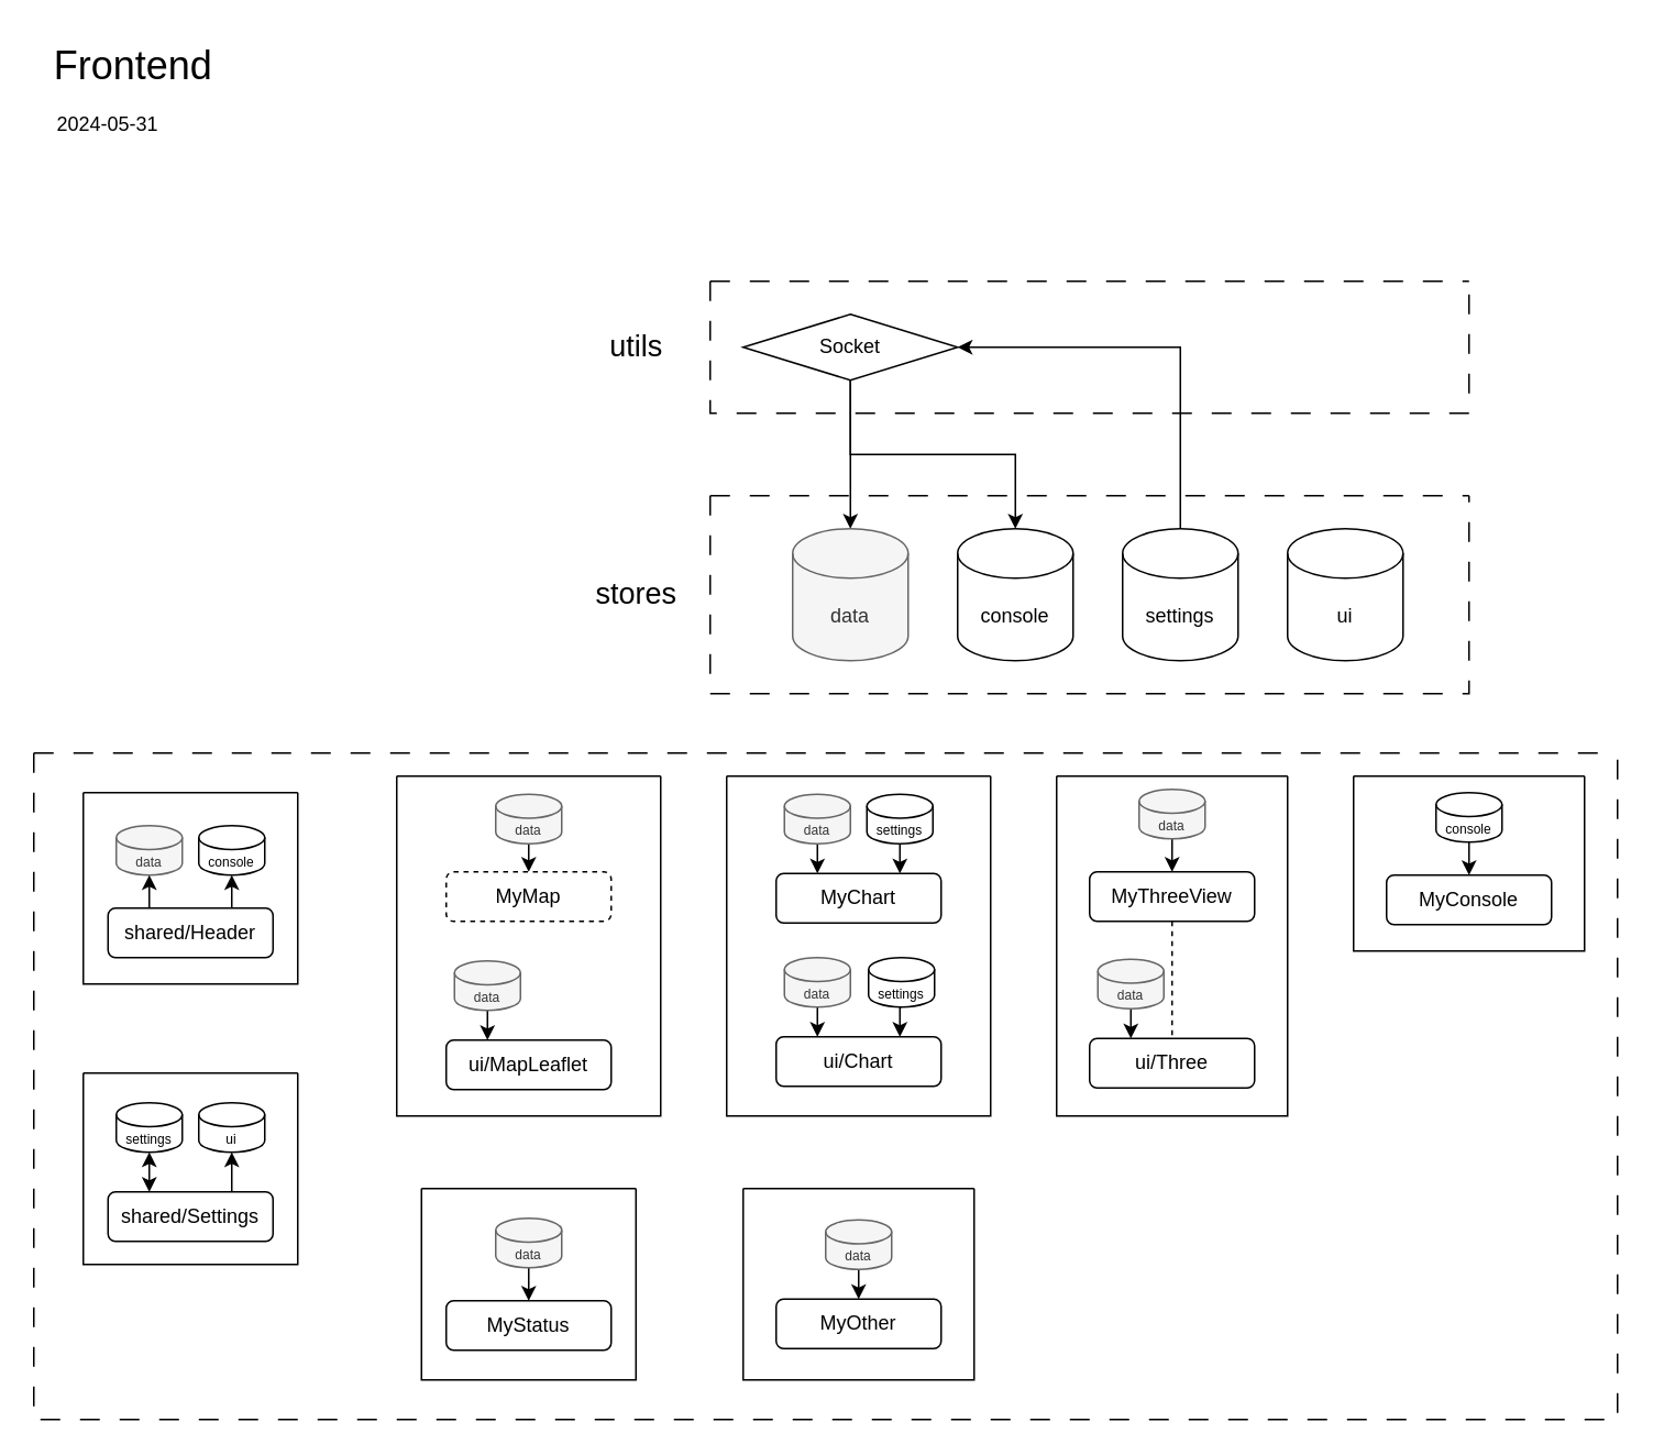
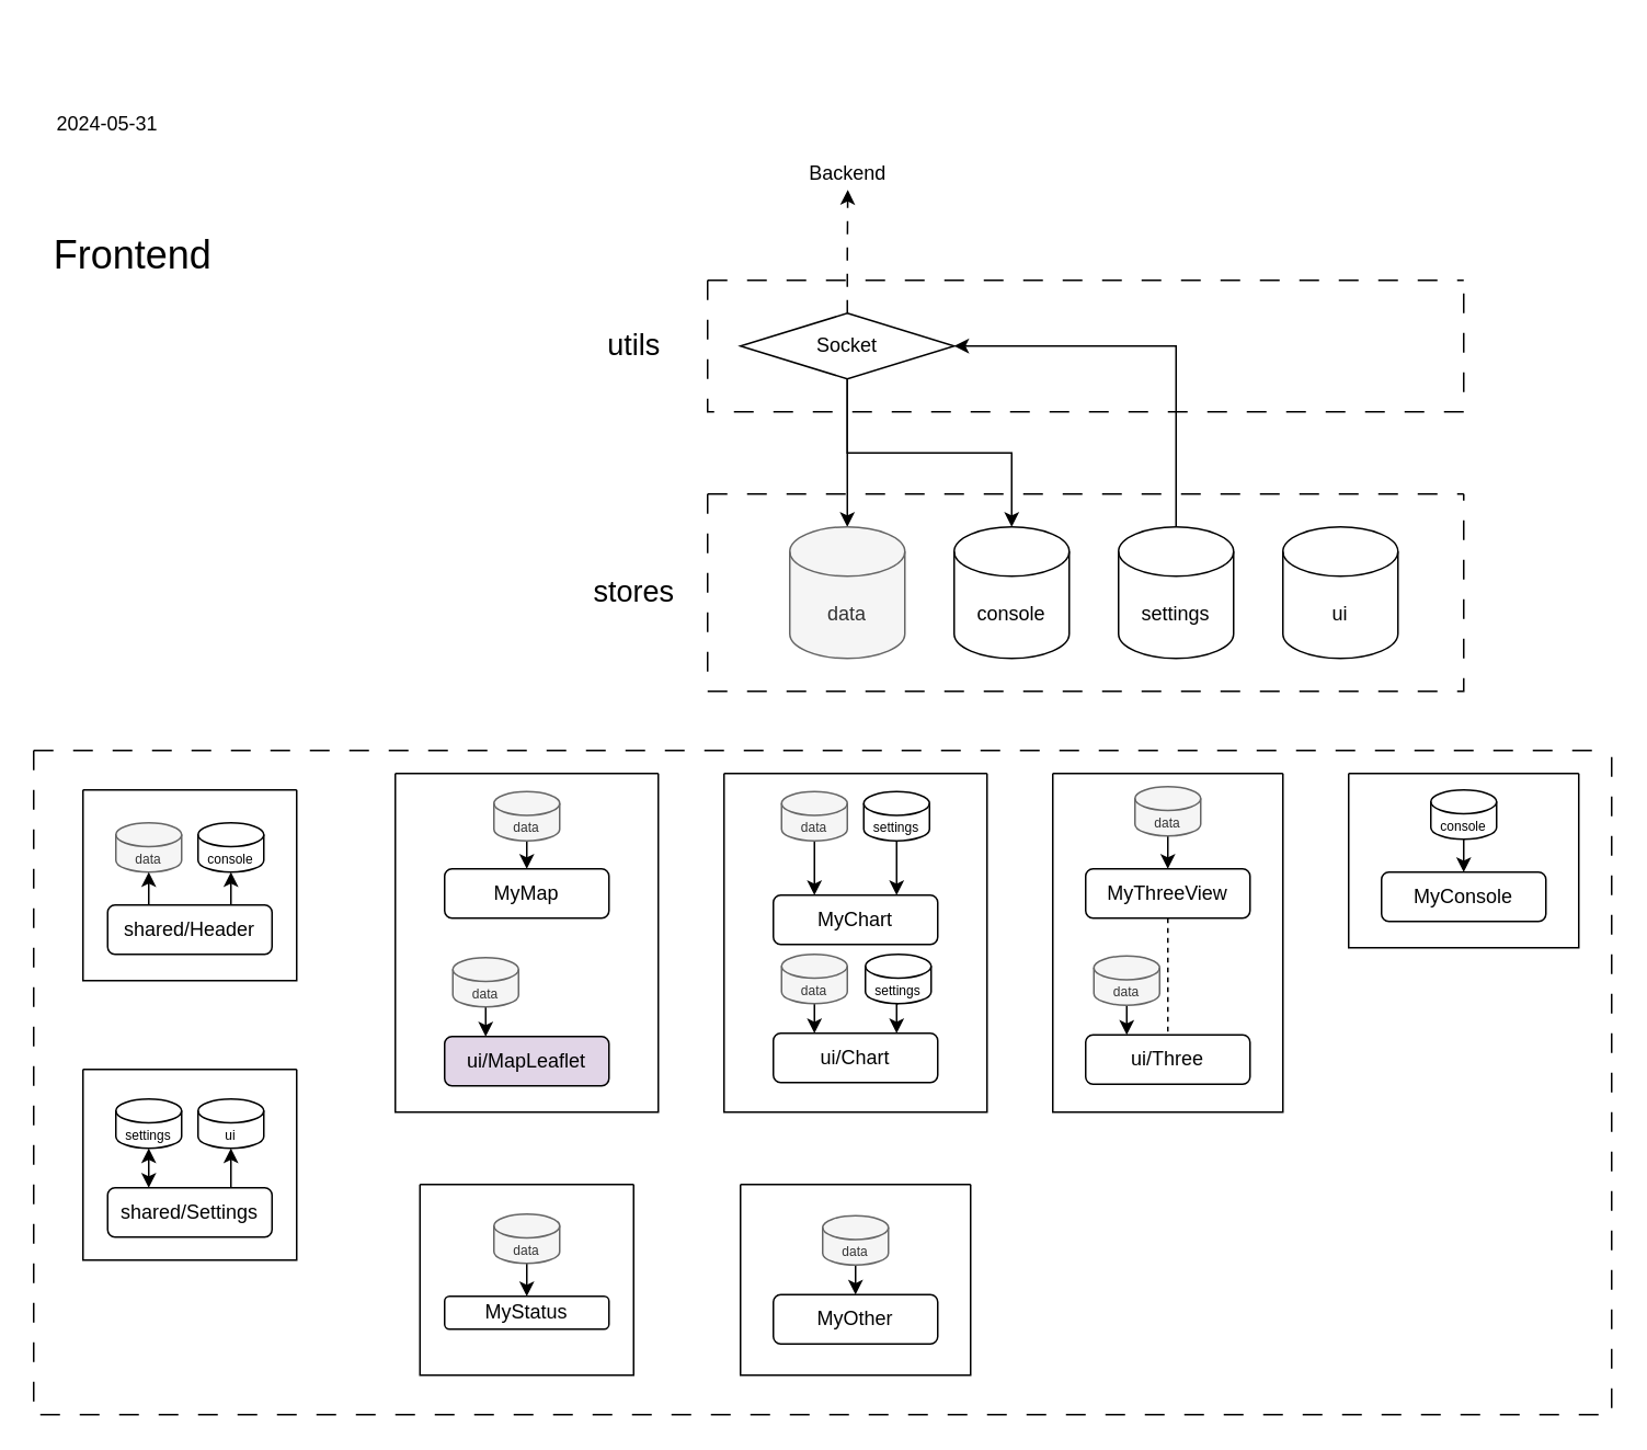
  <mxCell id="0" />
  <mxCell id="1" parent="0" />
  <mxCell id="2" style="edgeStyle=orthogonalEdgeStyle;rounded=0;orthogonalLoop=1;jettySize=auto;html=1;exitX=0.5;exitY=0;exitDx=0;exitDy=0;exitPerimeter=0;entryX=1;entryY=0.5;entryDx=0;entryDy=0;" parent="1" source="11" target="15" edge="1"><mxGeometry relative="1" as="geometry" /></mxCell>
- <mxCell id="3" value="&lt;font style=&quot;font-size: 24px;&quot;&gt;Frontend&lt;/font&gt;" style="text;html=1;align=center;verticalAlign=middle;resizable=0;points=[];autosize=1;strokeColor=none;fillColor=none;" parent="1" vertex="1"><mxGeometry x="20" y="20" width="120" height="40" as="geometry" /></mxCell>
+ <mxCell id="3" value="&lt;font style=&quot;font-size: 24px;&quot;&gt;Frontend&lt;/font&gt;" style="text;html=1;align=center;verticalAlign=middle;resizable=0;points=[];autosize=1;strokeColor=none;fillColor=none;" parent="1" vertex="1"><mxGeometry x="20" y="135" width="120" height="40" as="geometry" /></mxCell>
+ <mxCell id="4" style="edgeStyle=orthogonalEdgeStyle;rounded=0;orthogonalLoop=1;jettySize=auto;html=1;exitX=0.5;exitY=0;exitDx=0;exitDy=0;dashed=1;dashPattern=8 8;entryX=0.504;entryY=0.833;entryDx=0;entryDy=0;entryPerimeter=0;" parent="1" source="15" target="7" edge="1"><mxGeometry relative="1" as="geometry"><mxPoint x="515.286" y="130" as="targetPoint" /></mxGeometry></mxCell>
  <mxCell id="5" style="edgeStyle=orthogonalEdgeStyle;rounded=0;orthogonalLoop=1;jettySize=auto;html=1;exitX=0.5;exitY=1;exitDx=0;exitDy=0;entryX=0.5;entryY=0;entryDx=0;entryDy=0;entryPerimeter=0;" parent="1" source="15" target="9" edge="1"><mxGeometry relative="1" as="geometry" /></mxCell>
  <mxCell id="6" style="edgeStyle=orthogonalEdgeStyle;rounded=0;orthogonalLoop=1;jettySize=auto;html=1;exitX=0.5;exitY=1;exitDx=0;exitDy=0;entryX=0.5;entryY=0;entryDx=0;entryDy=0;entryPerimeter=0;" parent="1" source="15" target="10" edge="1"><mxGeometry relative="1" as="geometry" /></mxCell>
+ <mxCell id="7" value="Backend" style="text;html=1;align=center;verticalAlign=middle;resizable=0;points=[];autosize=1;strokeColor=none;fillColor=none;" parent="1" vertex="1"><mxGeometry x="480" y="90" width="70" height="30" as="geometry" /></mxCell>
  <mxCell id="8" value="" style="swimlane;startSize=0;dashed=1;dashPattern=12 12;" parent="1" vertex="1"><mxGeometry x="430" y="300" width="460" height="120" as="geometry" /></mxCell>
  <mxCell id="9" value="data" style="shape=cylinder3;whiteSpace=wrap;html=1;boundedLbl=1;backgroundOutline=1;size=15;fillColor=#f5f5f5;fontColor=#333333;strokeColor=#666666;" parent="8" vertex="1"><mxGeometry x="50" y="20" width="70" height="80" as="geometry" /></mxCell>
  <mxCell id="10" value="console" style="shape=cylinder3;whiteSpace=wrap;html=1;boundedLbl=1;backgroundOutline=1;size=15;" parent="8" vertex="1"><mxGeometry x="150" y="20" width="70" height="80" as="geometry" /></mxCell>
  <mxCell id="11" value="settings" style="shape=cylinder3;whiteSpace=wrap;html=1;boundedLbl=1;backgroundOutline=1;size=15;" parent="8" vertex="1"><mxGeometry x="250" y="20" width="70" height="80" as="geometry" /></mxCell>
  <mxCell id="12" value="ui" style="shape=cylinder3;whiteSpace=wrap;html=1;boundedLbl=1;backgroundOutline=1;size=15;" parent="8" vertex="1"><mxGeometry x="350" y="20" width="70" height="80" as="geometry" /></mxCell>
  <mxCell id="13" value="&lt;font style=&quot;font-size: 18px;&quot;&gt;stores&lt;/font&gt;" style="text;html=1;align=center;verticalAlign=middle;resizable=0;points=[];autosize=1;strokeColor=none;fillColor=none;" parent="1" vertex="1"><mxGeometry x="350" y="340" width="70" height="40" as="geometry" /></mxCell>
  <mxCell id="14" value="" style="swimlane;startSize=0;dashed=1;dashPattern=12 12;" parent="1" vertex="1"><mxGeometry x="430" y="170" width="460" height="80" as="geometry" /></mxCell>
  <mxCell id="15" value="Socket" style="rhombus;whiteSpace=wrap;html=1;" parent="14" vertex="1"><mxGeometry x="20" y="20" width="130" height="40" as="geometry" /></mxCell>
  <mxCell id="16" value="&lt;font style=&quot;font-size: 18px;&quot;&gt;utils&lt;/font&gt;" style="text;html=1;align=center;verticalAlign=middle;resizable=0;points=[];autosize=1;strokeColor=none;fillColor=none;" parent="1" vertex="1"><mxGeometry x="355" y="190" width="60" height="40" as="geometry" /></mxCell>
  <mxCell id="17" value="" style="swimlane;startSize=0;dashed=1;dashPattern=12 12;" parent="1" vertex="1"><mxGeometry x="20" y="456" width="960" height="404" as="geometry" /></mxCell>
  <mxCell id="18" value="" style="swimlane;startSize=0;" parent="17" vertex="1"><mxGeometry x="220" y="14" width="160" height="206" as="geometry" /></mxCell>
- <mxCell id="19" value="MyMap" style="rounded=1;whiteSpace=wrap;html=1;dashed=1;" parent="18" vertex="1"><mxGeometry x="30" y="58" width="100" height="30" as="geometry" /></mxCell>
- <mxCell id="20" value="ui/MapLeaflet" style="rounded=1;whiteSpace=wrap;html=1;" parent="18" vertex="1"><mxGeometry x="30" y="160" width="100" height="30" as="geometry" /></mxCell>
+ <mxCell id="19" value="MyMap" style="rounded=1;whiteSpace=wrap;html=1;" parent="18" vertex="1"><mxGeometry x="30" y="58" width="100" height="30" as="geometry" /></mxCell>
+ <mxCell id="20" value="ui/MapLeaflet" style="rounded=1;whiteSpace=wrap;html=1;fillColor=#e1d5e7;" parent="18" vertex="1"><mxGeometry x="30" y="160" width="100" height="30" as="geometry" /></mxCell>
  <mxCell id="21" style="edgeStyle=orthogonalEdgeStyle;rounded=0;orthogonalLoop=1;jettySize=auto;html=1;exitX=0.5;exitY=1;exitDx=0;exitDy=0;exitPerimeter=0;entryX=0.5;entryY=0;entryDx=0;entryDy=0;" parent="18" source="22" target="19" edge="1"><mxGeometry relative="1" as="geometry" /></mxCell>
  <mxCell id="22" value="&lt;font style=&quot;font-size: 8px;&quot;&gt;data&lt;/font&gt;" style="shape=cylinder3;whiteSpace=wrap;html=1;boundedLbl=1;backgroundOutline=1;size=7.238;fillColor=#f5f5f5;fontColor=#333333;strokeColor=#666666;" parent="18" vertex="1"><mxGeometry x="60" y="11" width="40" height="30" as="geometry" /></mxCell>
  <mxCell id="23" style="edgeStyle=orthogonalEdgeStyle;rounded=0;orthogonalLoop=1;jettySize=auto;html=1;exitX=0.5;exitY=1;exitDx=0;exitDy=0;exitPerimeter=0;entryX=0.25;entryY=0;entryDx=0;entryDy=0;" parent="18" source="24" target="20" edge="1"><mxGeometry relative="1" as="geometry" /></mxCell>
  <mxCell id="24" value="&lt;font style=&quot;font-size: 8px;&quot;&gt;data&lt;/font&gt;" style="shape=cylinder3;whiteSpace=wrap;html=1;boundedLbl=1;backgroundOutline=1;size=7.238;fillColor=#f5f5f5;fontColor=#333333;strokeColor=#666666;" parent="18" vertex="1"><mxGeometry x="35" y="112" width="40" height="30" as="geometry" /></mxCell>
  <mxCell id="25" value="" style="swimlane;startSize=0;" parent="17" vertex="1"><mxGeometry x="420" y="14" width="160" height="206" as="geometry" /></mxCell>
- <mxCell id="26" value="MyChart" style="rounded=1;whiteSpace=wrap;html=1;" parent="25" vertex="1"><mxGeometry x="30" y="59" width="100" height="30" as="geometry" /></mxCell>
+ <mxCell id="26" value="MyChart" style="rounded=1;whiteSpace=wrap;html=1;" parent="25" vertex="1"><mxGeometry x="30" y="74" width="100" height="30" as="geometry" /></mxCell>
  <mxCell id="27" value="ui/Chart" style="rounded=1;whiteSpace=wrap;html=1;" parent="25" vertex="1"><mxGeometry x="30" y="158" width="100" height="30" as="geometry" /></mxCell>
  <mxCell id="28" style="edgeStyle=orthogonalEdgeStyle;rounded=0;orthogonalLoop=1;jettySize=auto;html=1;exitX=0.5;exitY=1;exitDx=0;exitDy=0;exitPerimeter=0;entryX=0.25;entryY=0;entryDx=0;entryDy=0;" parent="25" source="29" target="26" edge="1"><mxGeometry relative="1" as="geometry" /></mxCell>
  <mxCell id="29" value="&lt;font style=&quot;font-size: 8px;&quot;&gt;data&lt;/font&gt;" style="shape=cylinder3;whiteSpace=wrap;html=1;boundedLbl=1;backgroundOutline=1;size=7.238;fillColor=#f5f5f5;fontColor=#333333;strokeColor=#666666;" parent="25" vertex="1"><mxGeometry x="35" y="11" width="40" height="30" as="geometry" /></mxCell>
  <mxCell id="30" style="edgeStyle=orthogonalEdgeStyle;rounded=0;orthogonalLoop=1;jettySize=auto;html=1;exitX=0.5;exitY=1;exitDx=0;exitDy=0;exitPerimeter=0;entryX=0.75;entryY=0;entryDx=0;entryDy=0;" parent="25" source="31" target="26" edge="1"><mxGeometry relative="1" as="geometry" /></mxCell>
  <mxCell id="31" value="&lt;font style=&quot;font-size: 8px;&quot;&gt;settings&lt;/font&gt;" style="shape=cylinder3;whiteSpace=wrap;html=1;boundedLbl=1;backgroundOutline=1;size=7.238;" parent="25" vertex="1"><mxGeometry x="85" y="11" width="40" height="30" as="geometry" /></mxCell>
  <mxCell id="32" style="edgeStyle=orthogonalEdgeStyle;rounded=0;orthogonalLoop=1;jettySize=auto;html=1;exitX=0.5;exitY=1;exitDx=0;exitDy=0;exitPerimeter=0;entryX=0.25;entryY=0;entryDx=0;entryDy=0;" parent="25" source="33" target="27" edge="1"><mxGeometry relative="1" as="geometry" /></mxCell>
  <mxCell id="33" value="&lt;font style=&quot;font-size: 8px;&quot;&gt;data&lt;/font&gt;" style="shape=cylinder3;whiteSpace=wrap;html=1;boundedLbl=1;backgroundOutline=1;size=7.238;fillColor=#f5f5f5;fontColor=#333333;strokeColor=#666666;" parent="25" vertex="1"><mxGeometry x="35" y="110" width="40" height="30" as="geometry" /></mxCell>
  <mxCell id="34" style="edgeStyle=orthogonalEdgeStyle;rounded=0;orthogonalLoop=1;jettySize=auto;html=1;exitX=0.5;exitY=1;exitDx=0;exitDy=0;exitPerimeter=0;entryX=0.75;entryY=0;entryDx=0;entryDy=0;" parent="25" source="35" target="27" edge="1"><mxGeometry relative="1" as="geometry" /></mxCell>
  <mxCell id="35" value="&lt;font style=&quot;font-size: 8px;&quot;&gt;settings&lt;/font&gt;" style="shape=cylinder3;whiteSpace=wrap;html=1;boundedLbl=1;backgroundOutline=1;size=7.238;" parent="25" vertex="1"><mxGeometry x="86" y="110" width="40" height="30" as="geometry" /></mxCell>
  <mxCell id="36" value="" style="swimlane;startSize=0;" parent="17" vertex="1"><mxGeometry x="620" y="14" width="140" height="206" as="geometry" /></mxCell>
  <mxCell id="37" style="edgeStyle=orthogonalEdgeStyle;rounded=0;orthogonalLoop=1;jettySize=auto;html=1;exitX=0.5;exitY=1;exitDx=0;exitDy=0;entryX=0.5;entryY=0;entryDx=0;entryDy=0;endArrow=none;endFill=0;dashed=1;" parent="36" source="38" target="41" edge="1"><mxGeometry relative="1" as="geometry" /></mxCell>
  <mxCell id="38" value="MyThreeView" style="rounded=1;whiteSpace=wrap;html=1;" parent="36" vertex="1"><mxGeometry x="20" y="58" width="100" height="30" as="geometry" /></mxCell>
  <mxCell id="39" style="edgeStyle=orthogonalEdgeStyle;rounded=0;orthogonalLoop=1;jettySize=auto;html=1;exitX=0.5;exitY=1;exitDx=0;exitDy=0;exitPerimeter=0;entryX=0.5;entryY=0;entryDx=0;entryDy=0;" parent="36" source="40" target="38" edge="1"><mxGeometry relative="1" as="geometry" /></mxCell>
  <mxCell id="40" value="&lt;font style=&quot;font-size: 8px;&quot;&gt;data&lt;/font&gt;" style="shape=cylinder3;whiteSpace=wrap;html=1;boundedLbl=1;backgroundOutline=1;size=7.238;fillColor=#f5f5f5;fontColor=#333333;strokeColor=#666666;" parent="36" vertex="1"><mxGeometry x="50" y="8" width="40" height="30" as="geometry" /></mxCell>
  <mxCell id="41" value="ui/Three" style="rounded=1;whiteSpace=wrap;html=1;" parent="36" vertex="1"><mxGeometry x="20" y="159" width="100" height="30" as="geometry" /></mxCell>
  <mxCell id="42" style="edgeStyle=orthogonalEdgeStyle;rounded=0;orthogonalLoop=1;jettySize=auto;html=1;exitX=0.5;exitY=1;exitDx=0;exitDy=0;exitPerimeter=0;entryX=0.25;entryY=0;entryDx=0;entryDy=0;" parent="36" source="43" target="41" edge="1"><mxGeometry relative="1" as="geometry" /></mxCell>
  <mxCell id="43" value="&lt;font style=&quot;font-size: 8px;&quot;&gt;data&lt;/font&gt;" style="shape=cylinder3;whiteSpace=wrap;html=1;boundedLbl=1;backgroundOutline=1;size=7.238;fillColor=#f5f5f5;fontColor=#333333;strokeColor=#666666;" parent="36" vertex="1"><mxGeometry x="25" y="111" width="40" height="30" as="geometry" /></mxCell>
  <mxCell id="44" value="" style="swimlane;startSize=0;" parent="17" vertex="1"><mxGeometry x="800" y="14" width="140" height="106" as="geometry" /></mxCell>
  <mxCell id="45" value="MyConsole" style="rounded=1;whiteSpace=wrap;html=1;" parent="44" vertex="1"><mxGeometry x="20" y="60" width="100" height="30" as="geometry" /></mxCell>
  <mxCell id="46" value="&lt;font style=&quot;font-size: 8px;&quot;&gt;console&lt;/font&gt;" style="shape=cylinder3;whiteSpace=wrap;html=1;boundedLbl=1;backgroundOutline=1;size=7.238;" parent="44" vertex="1"><mxGeometry x="50" y="10" width="40" height="30" as="geometry" /></mxCell>
  <mxCell id="47" style="edgeStyle=orthogonalEdgeStyle;rounded=0;orthogonalLoop=1;jettySize=auto;html=1;exitX=0.5;exitY=1;exitDx=0;exitDy=0;exitPerimeter=0;entryX=0.5;entryY=0;entryDx=0;entryDy=0;" parent="44" source="46" target="45" edge="1"><mxGeometry relative="1" as="geometry" /></mxCell>
  <mxCell id="48" value="" style="swimlane;startSize=0;" parent="17" vertex="1"><mxGeometry x="430" y="264" width="140" height="116" as="geometry" /></mxCell>
  <mxCell id="49" value="MyOther" style="rounded=1;whiteSpace=wrap;html=1;" parent="48" vertex="1"><mxGeometry x="20" y="67" width="100" height="30" as="geometry" /></mxCell>
  <mxCell id="50" style="edgeStyle=orthogonalEdgeStyle;rounded=0;orthogonalLoop=1;jettySize=auto;html=1;exitX=0.5;exitY=1;exitDx=0;exitDy=0;exitPerimeter=0;entryX=0.5;entryY=0;entryDx=0;entryDy=0;" parent="48" source="51" target="49" edge="1"><mxGeometry relative="1" as="geometry" /></mxCell>
  <mxCell id="51" value="&lt;font style=&quot;font-size: 8px;&quot;&gt;data&lt;/font&gt;" style="shape=cylinder3;whiteSpace=wrap;html=1;boundedLbl=1;backgroundOutline=1;size=7.238;fillColor=#f5f5f5;fontColor=#333333;strokeColor=#666666;" parent="48" vertex="1"><mxGeometry x="50" y="19" width="40" height="30" as="geometry" /></mxCell>
  <mxCell id="52" value="" style="swimlane;startSize=0;" parent="17" vertex="1"><mxGeometry x="235" y="264" width="130" height="116" as="geometry" /></mxCell>
- <mxCell id="53" value="MyStatus" style="rounded=1;whiteSpace=wrap;html=1;" parent="52" vertex="1"><mxGeometry x="15" y="68" width="100" height="30" as="geometry" /></mxCell>
+ <mxCell id="53" value="MyStatus" style="rounded=1;whiteSpace=wrap;html=1;" parent="52" vertex="1"><mxGeometry x="15" y="68" width="100" height="20" as="geometry" /></mxCell>
  <mxCell id="54" style="edgeStyle=orthogonalEdgeStyle;rounded=0;orthogonalLoop=1;jettySize=auto;html=1;exitX=0.5;exitY=1;exitDx=0;exitDy=0;exitPerimeter=0;entryX=0.5;entryY=0;entryDx=0;entryDy=0;" parent="52" source="55" target="53" edge="1"><mxGeometry relative="1" as="geometry" /></mxCell>
  <mxCell id="55" value="&lt;font style=&quot;font-size: 8px;&quot;&gt;data&lt;/font&gt;" style="shape=cylinder3;whiteSpace=wrap;html=1;boundedLbl=1;backgroundOutline=1;size=7.238;fillColor=#f5f5f5;fontColor=#333333;strokeColor=#666666;" parent="52" vertex="1"><mxGeometry x="45" y="18" width="40" height="30" as="geometry" /></mxCell>
  <mxCell id="56" value="" style="swimlane;startSize=0;" parent="17" vertex="1"><mxGeometry x="30" y="194" width="130" height="116" as="geometry" /></mxCell>
  <mxCell id="57" style="edgeStyle=orthogonalEdgeStyle;rounded=0;orthogonalLoop=1;jettySize=auto;html=1;exitX=0.5;exitY=1;exitDx=0;exitDy=0;exitPerimeter=0;entryX=0.25;entryY=0;entryDx=0;entryDy=0;startArrow=classic;startFill=1;" parent="56" source="60" target="58" edge="1"><mxGeometry relative="1" as="geometry" /></mxCell>
  <mxCell id="58" value="shared/Settings" style="rounded=1;whiteSpace=wrap;html=1;" parent="56" vertex="1"><mxGeometry x="15" y="72" width="100" height="30" as="geometry" /></mxCell>
  <mxCell id="59" style="edgeStyle=orthogonalEdgeStyle;rounded=0;orthogonalLoop=1;jettySize=auto;html=1;exitX=0.75;exitY=0;exitDx=0;exitDy=0;entryX=0.5;entryY=1;entryDx=0;entryDy=0;entryPerimeter=0;" parent="56" source="58" target="61" edge="1"><mxGeometry relative="1" as="geometry" /></mxCell>
  <mxCell id="60" value="&lt;font style=&quot;font-size: 8px;&quot;&gt;settings&lt;/font&gt;" style="shape=cylinder3;whiteSpace=wrap;html=1;boundedLbl=1;backgroundOutline=1;size=7.238;" parent="56" vertex="1"><mxGeometry x="20" y="18" width="40" height="30" as="geometry" /></mxCell>
  <mxCell id="61" value="&lt;font style=&quot;font-size: 8px;&quot;&gt;ui&lt;/font&gt;" style="shape=cylinder3;whiteSpace=wrap;html=1;boundedLbl=1;backgroundOutline=1;size=7.238;" parent="56" vertex="1"><mxGeometry x="70" y="18" width="40" height="30" as="geometry" /></mxCell>
  <mxCell id="62" value="" style="swimlane;startSize=0;" parent="17" vertex="1"><mxGeometry x="30" y="24" width="130" height="116" as="geometry" /></mxCell>
  <mxCell id="63" value="shared/Header" style="rounded=1;whiteSpace=wrap;html=1;" parent="62" vertex="1"><mxGeometry x="15" y="70" width="100" height="30" as="geometry" /></mxCell>
  <mxCell id="64" value="&lt;font style=&quot;font-size: 8px;&quot;&gt;data&lt;/font&gt;" style="shape=cylinder3;whiteSpace=wrap;html=1;boundedLbl=1;backgroundOutline=1;size=7.238;fillColor=#f5f5f5;fontColor=#333333;strokeColor=#666666;" parent="62" vertex="1"><mxGeometry x="20" y="20" width="40" height="30" as="geometry" /></mxCell>
  <mxCell id="65" value="&lt;font style=&quot;font-size: 8px;&quot;&gt;console&lt;/font&gt;" style="shape=cylinder3;whiteSpace=wrap;html=1;boundedLbl=1;backgroundOutline=1;size=7.238;" parent="62" vertex="1"><mxGeometry x="70" y="20" width="40" height="30" as="geometry" /></mxCell>
  <mxCell id="66" style="edgeStyle=orthogonalEdgeStyle;rounded=0;orthogonalLoop=1;jettySize=auto;html=1;entryX=0.5;entryY=1;entryDx=0;entryDy=0;entryPerimeter=0;exitX=0.25;exitY=0;exitDx=0;exitDy=0;" parent="62" source="63" target="64" edge="1"><mxGeometry relative="1" as="geometry"><mxPoint x="45" y="60" as="sourcePoint" /></mxGeometry></mxCell>
  <mxCell id="67" style="edgeStyle=orthogonalEdgeStyle;rounded=0;orthogonalLoop=1;jettySize=auto;html=1;exitX=0.75;exitY=0;exitDx=0;exitDy=0;entryX=0.5;entryY=1;entryDx=0;entryDy=0;entryPerimeter=0;" parent="62" source="63" target="65" edge="1"><mxGeometry relative="1" as="geometry" /></mxCell>
  <mxCell id="68" value="2024-05-31" style="text;html=1;align=center;verticalAlign=middle;whiteSpace=wrap;rounded=0;" vertex="1" parent="1"><mxGeometry x="20" y="60" width="90" height="30" as="geometry" /></mxCell>
